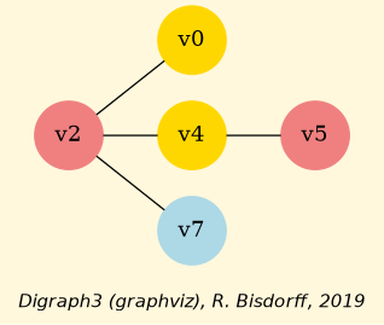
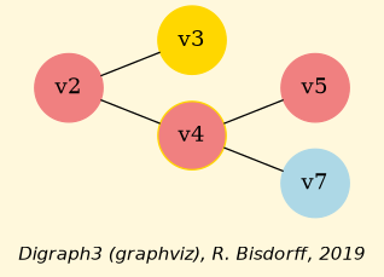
  strict graph {
    bgcolor=cornsilk
    fontname="Helvetica-Oblique"
    fontsize=12
    label="\nDigraph3 (graphviz), R. Bisdorff, 2019"
    rankdir=LR
    node [color=lightcoral shape=circle style=filled]
    edge [arrowhead=none arrowtail=none color=black dir=both style="setlinewidth(1)"]
    n1 [label=v5]
    n2 [label=v2]
-   n3 [color=gold label=v0]
-   n4 [color=gold label=v4]
+   n3 [color=gold label=v3]
+   n4 [color=gold label=v4 fillcolor=lightcoral]
    n5 [color=lightblue label=v7]
    n2 -- n3
    n2 -- n4
    n4 -- n1
-   n2 -- n5
+   n4 -- n5
  }
